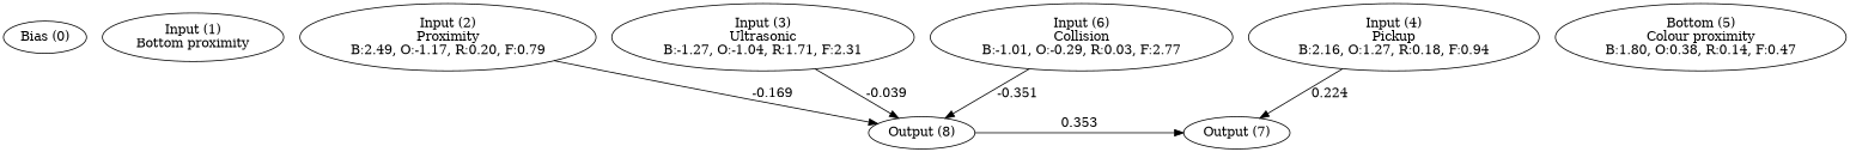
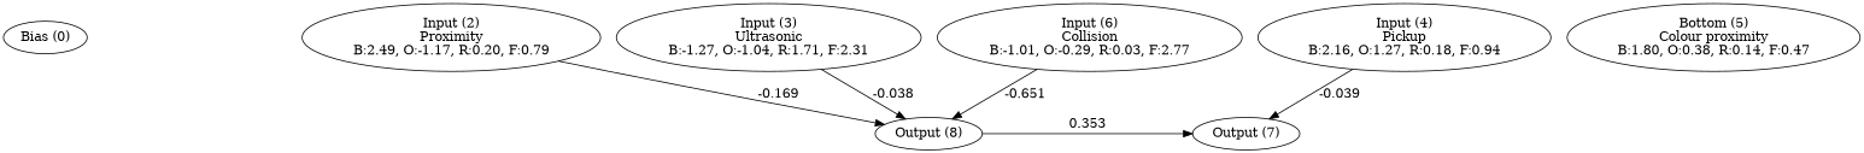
  digraph {
    n1 [label="Bias (0)"]
-   n2 [label="Input (1)\nBottom proximity"]
    n3 [label="Input (2)\nProximity\nB:2.49, O:-1.17, R:0.20, F:0.79"]
    n4 [label="Input (3)\nUltrasonic\nB:-1.27, O:-1.04, R:1.71, F:2.31"]
    n5 [label="Input (4)\nPickup\nB:2.16, O:1.27, R:0.18, F:0.94"]
    n6 [label="Bottom (5)\nColour proximity\nB:1.80, O:0.38, R:0.14, F:0.47"]
    n7 [label="Input (6)\nCollision\nB:-1.01, O:-0.29, R:0.03, F:2.77"]
    n8 [label="Output (7)"]
    n9 [label="Output (8)"]
    subgraph sub_1 {
      rank=same
      n1
-     n2
      n3
      n4
      n5
      n6
      n7
    }
    subgraph sub_2 {
      rank=same
      n8
      n9
    }
    n3 -> n9 [label=-0.169]
-   n4 -> n9 [label=-0.039]
-   n5 -> n8 [label=0.224]
-   n7 -> n9 [label=-0.351]
+   n4 -> n9 [label=-0.038]
+   n5 -> n8 [label=-0.039]
+   n7 -> n9 [label=-0.651]
    n9 -> n8 [label=0.353]
  }
